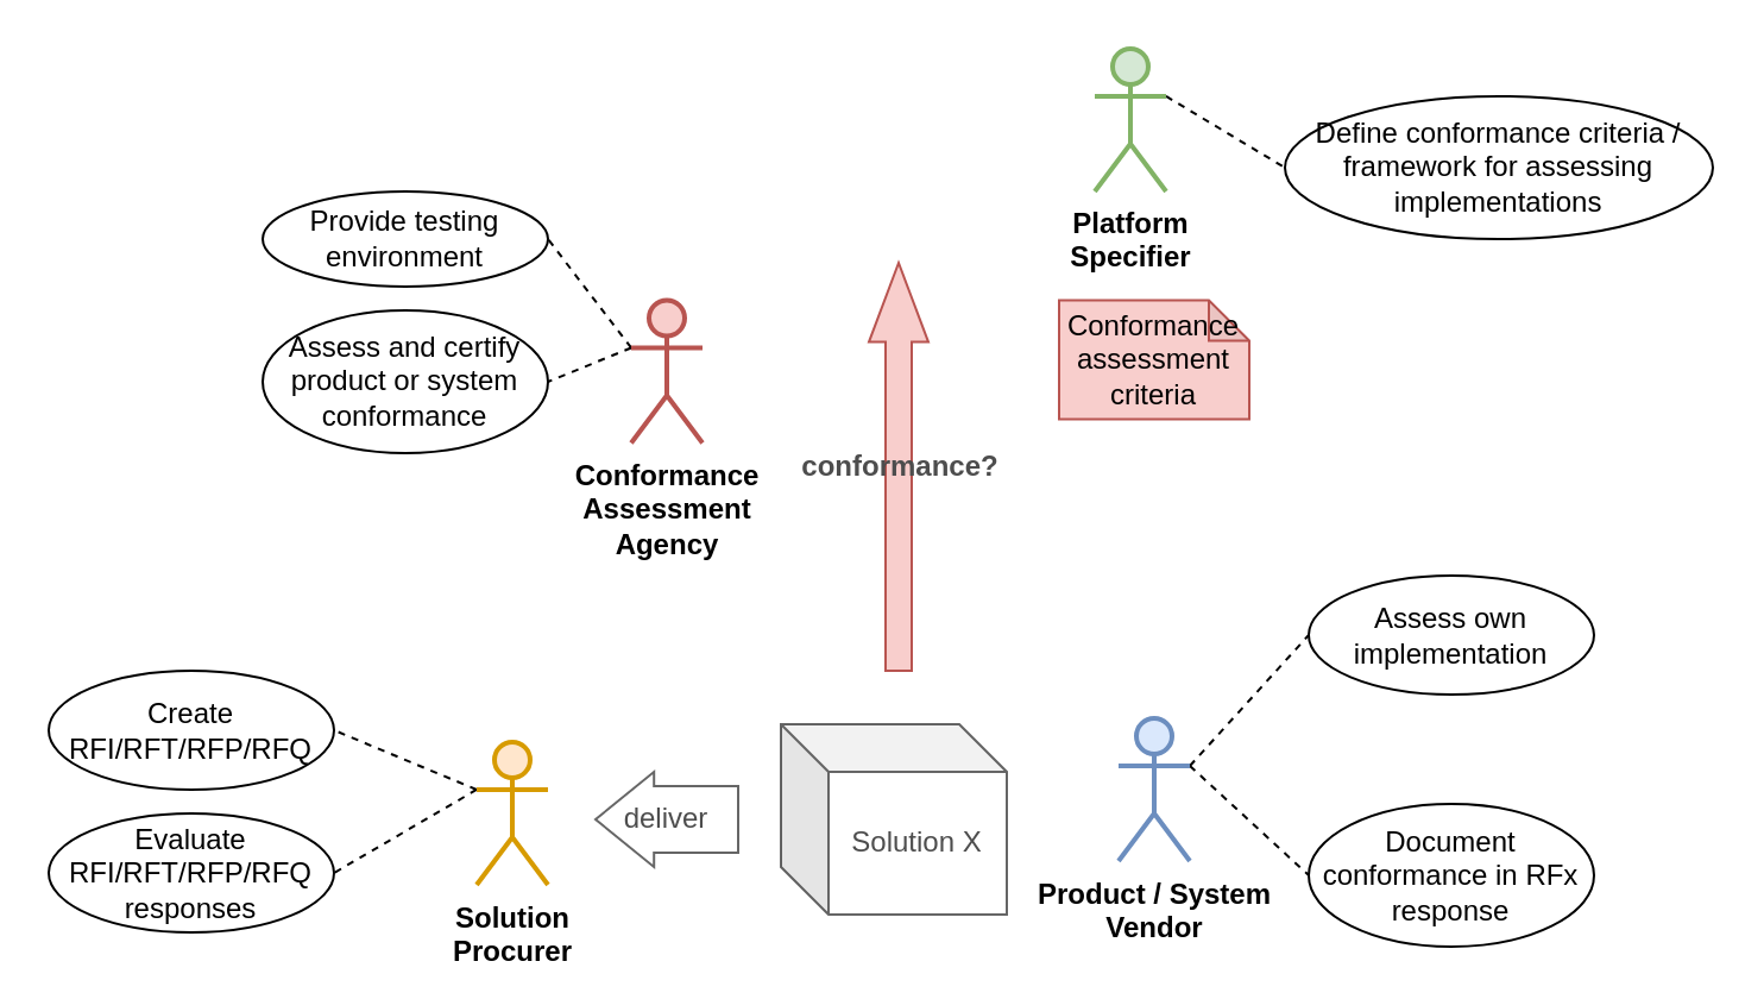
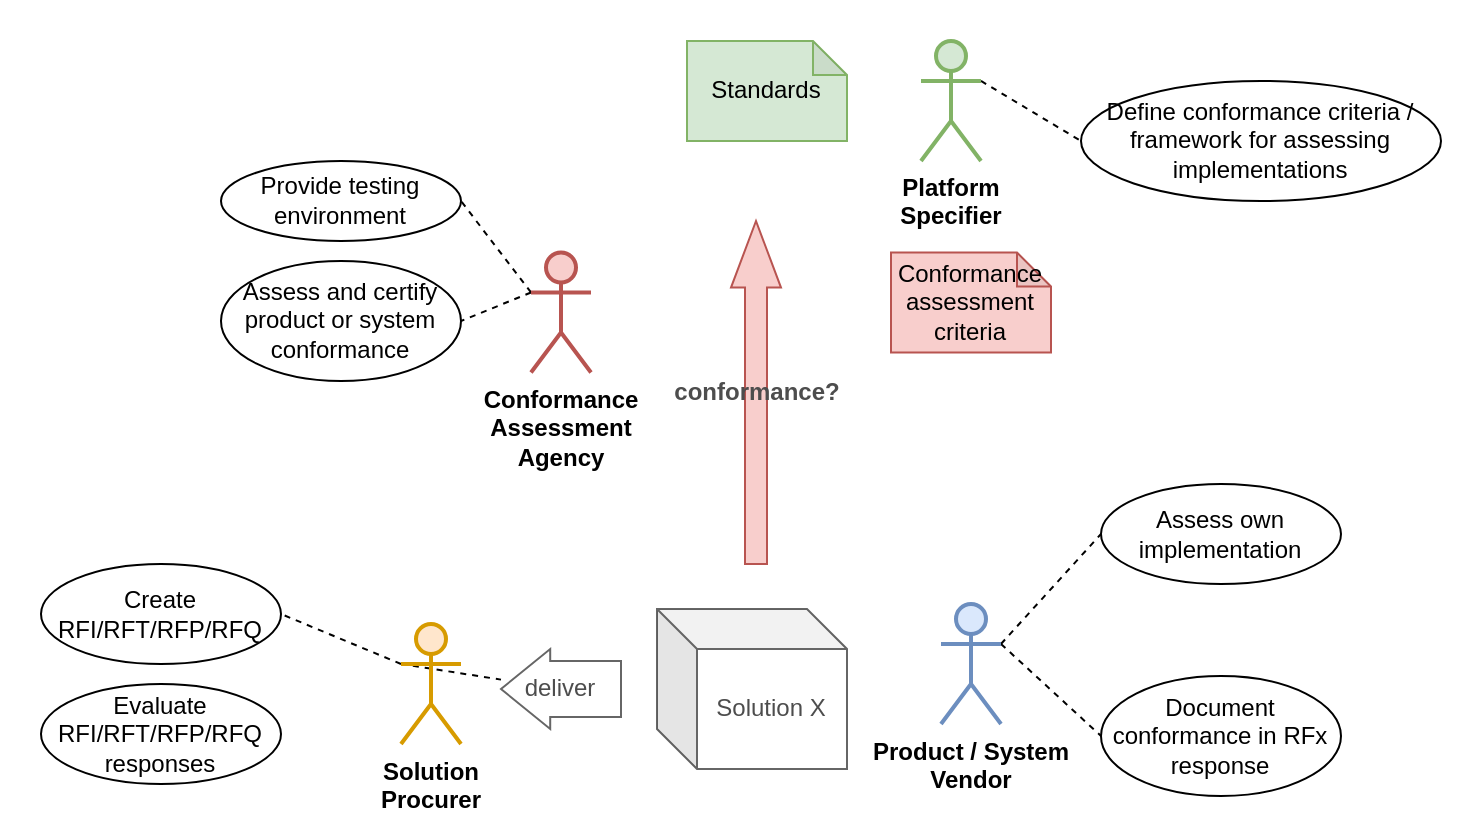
  <mxCell id="0" />
  <mxCell id="1" parent="0" />
  <mxCell id="2" style="rounded=1;orthogonalLoop=1;jettySize=auto;html=1;entryX=1;entryY=0.5;entryDx=0;entryDy=0;dashed=1;endArrow=none;endFill=0;exitX=0;exitY=0.333;exitDx=0;exitDy=0;exitPerimeter=0;" parent="1" source="4" target="5" edge="1"><mxGeometry relative="1" as="geometry"><mxPoint x="330" y="339" as="sourcePoint" /></mxGeometry></mxCell>
- <mxCell id="3" style="edgeStyle=none;rounded=1;orthogonalLoop=1;jettySize=auto;html=1;exitX=0;exitY=0.333;exitDx=0;exitDy=0;exitPerimeter=0;entryX=1;entryY=0.5;entryDx=0;entryDy=0;dashed=1;endArrow=none;endFill=0;" parent="1" source="4" target="12" edge="1"><mxGeometry relative="1" as="geometry" /></mxCell>
+ <mxCell id="3" style="edgeStyle=none;rounded=1;orthogonalLoop=1;jettySize=auto;html=1;exitX=0;exitY=0.333;exitDx=0;exitDy=0;exitPerimeter=0;dashed=1;endArrow=none;endFill=0;" parent="1" source="4" target="21" edge="1"><mxGeometry relative="1" as="geometry" /></mxCell>
  <mxCell id="4" value="Solution&lt;br&gt;Procurer" style="shape=umlActor;verticalLabelPosition=bottom;verticalAlign=top;html=1;outlineConnect=0;fillColor=#ffe6cc;strokeColor=#d79b00;fontStyle=1;strokeWidth=2;" parent="1" vertex="1"><mxGeometry x="200" y="311.5" width="30" height="60" as="geometry" /></mxCell>
  <mxCell id="5" value="Create RFI/RFT/RFP/RFQ" style="ellipse;whiteSpace=wrap;html=1;" parent="1" vertex="1"><mxGeometry x="20" y="281.5" width="120" height="50" as="geometry" /></mxCell>
  <mxCell id="6" style="edgeStyle=none;rounded=1;orthogonalLoop=1;jettySize=auto;html=1;exitX=1;exitY=0.333;exitDx=0;exitDy=0;exitPerimeter=0;entryX=0;entryY=0.5;entryDx=0;entryDy=0;dashed=1;endArrow=none;endFill=0;" parent="1" source="8" target="13" edge="1"><mxGeometry relative="1" as="geometry" /></mxCell>
  <mxCell id="7" style="rounded=0;orthogonalLoop=1;jettySize=auto;html=1;exitX=1;exitY=0.333;exitDx=0;exitDy=0;exitPerimeter=0;entryX=0;entryY=0.5;entryDx=0;entryDy=0;dashed=1;endArrow=none;endFill=0;" parent="1" source="8" target="16" edge="1"><mxGeometry relative="1" as="geometry" /></mxCell>
  <mxCell id="8" value="&lt;div&gt;Product / System&lt;/div&gt;&lt;div&gt;Vendor&lt;/div&gt;" style="shape=umlActor;verticalLabelPosition=bottom;verticalAlign=top;html=1;outlineConnect=0;fillColor=#dae8fc;strokeColor=#6c8ebf;fontStyle=1;strokeWidth=2;" parent="1" vertex="1"><mxGeometry x="470" y="301.5" width="30" height="60" as="geometry" /></mxCell>
  <mxCell id="9" style="edgeStyle=none;rounded=1;orthogonalLoop=1;jettySize=auto;html=1;exitX=0;exitY=0.333;exitDx=0;exitDy=0;exitPerimeter=0;entryX=1;entryY=0.5;entryDx=0;entryDy=0;dashed=1;endArrow=none;endFill=0;" parent="1" source="11" target="14" edge="1"><mxGeometry relative="1" as="geometry" /></mxCell>
  <mxCell id="10" style="edgeStyle=none;rounded=1;orthogonalLoop=1;jettySize=auto;html=1;exitX=0;exitY=0.333;exitDx=0;exitDy=0;exitPerimeter=0;entryX=1;entryY=0.5;entryDx=0;entryDy=0;dashed=1;endArrow=none;endFill=0;" parent="1" source="11" target="15" edge="1"><mxGeometry relative="1" as="geometry" /></mxCell>
  <mxCell id="11" value="Conformance&lt;br&gt;Assessment&lt;br&gt;Agency" style="shape=umlActor;verticalLabelPosition=bottom;verticalAlign=top;html=1;outlineConnect=0;fillColor=#f8cecc;strokeColor=#b85450;fontStyle=1;strokeWidth=2;" parent="1" vertex="1"><mxGeometry x="265" y="125.75" width="30" height="60" as="geometry" /></mxCell>
  <mxCell id="12" value="Evaluate RFI/RFT/RFP/RFQ&lt;br&gt;responses" style="ellipse;whiteSpace=wrap;html=1;" parent="1" vertex="1"><mxGeometry x="20" y="341.5" width="120" height="50" as="geometry" /></mxCell>
  <mxCell id="13" value="Document conformance in RFx response" style="ellipse;whiteSpace=wrap;html=1;" parent="1" vertex="1"><mxGeometry x="550" y="337.5" width="120" height="60" as="geometry" /></mxCell>
  <mxCell id="14" value="Assess and certify product or system conformance" style="ellipse;whiteSpace=wrap;html=1;" parent="1" vertex="1"><mxGeometry x="110" y="130" width="120" height="60" as="geometry" /></mxCell>
  <mxCell id="15" value="Provide testing environment" style="ellipse;whiteSpace=wrap;html=1;" parent="1" vertex="1"><mxGeometry x="110" y="80" width="120" height="40" as="geometry" /></mxCell>
  <mxCell id="16" value="Assess own implementation" style="ellipse;whiteSpace=wrap;html=1;" parent="1" vertex="1"><mxGeometry x="550" y="241.5" width="120" height="50" as="geometry" /></mxCell>
  <mxCell id="17" style="edgeStyle=none;rounded=1;orthogonalLoop=1;jettySize=auto;html=1;exitX=1;exitY=0.333;exitDx=0;exitDy=0;exitPerimeter=0;entryX=0;entryY=0.5;entryDx=0;entryDy=0;dashed=1;endArrow=none;endFill=0;" edge="1" parent="1" source="18" target="19"><mxGeometry relative="1" as="geometry" /></mxCell>
  <mxCell id="18" value="Platform&lt;br&gt;Specifier" style="shape=umlActor;verticalLabelPosition=bottom;verticalAlign=top;html=1;outlineConnect=0;fillColor=#d5e8d4;strokeColor=#82b366;fontStyle=1;strokeWidth=2;" vertex="1" parent="1"><mxGeometry x="460" y="20" width="30" height="60" as="geometry" /></mxCell>
  <mxCell id="19" value="Define conformance criteria / framework for assessing implementations" style="ellipse;whiteSpace=wrap;html=1;" vertex="1" parent="1"><mxGeometry x="540" y="40" width="180" height="60" as="geometry" /></mxCell>
  <mxCell id="20" value="Solution X" style="shape=cube;whiteSpace=wrap;html=1;boundedLbl=1;backgroundOutline=1;darkOpacity=0.05;darkOpacity2=0.1;fontColor=#4D4D4D;strokeColor=#666666;" vertex="1" parent="1"><mxGeometry x="328" y="304" width="95" height="80" as="geometry" /></mxCell>
  <mxCell id="21" value="deliver" style="shape=singleArrow;direction=west;whiteSpace=wrap;html=1;arrowWidth=0.7;arrowSize=0.41;fontColor=#4D4D4D;strokeColor=#666666;" vertex="1" parent="1"><mxGeometry x="250" y="324" width="60" height="40" as="geometry" /></mxCell>
+ <mxCell id="22" value="Standards" style="shape=note;whiteSpace=wrap;html=1;backgroundOutline=1;darkOpacity=0.05;size=17;strokeColor=#82b366;fillColor=#d5e8d4;" vertex="1" parent="1"><mxGeometry x="343" y="20" width="80" height="50" as="geometry" /></mxCell>
  <mxCell id="23" value="" style="shape=singleArrow;direction=north;whiteSpace=wrap;html=1;arrowWidth=0.44;arrowSize=0.194;strokeColor=#b85450;fillColor=#f8cecc;" vertex="1" parent="1"><mxGeometry x="365" y="110" width="25" height="171.5" as="geometry" /></mxCell>
  <mxCell id="24" value="conformance?" style="text;html=1;align=center;verticalAlign=middle;resizable=0;points=[];autosize=1;fontColor=#4D4D4D;strokeColor=none;fontStyle=1" vertex="1" parent="1"><mxGeometry x="327.5" y="185.75" width="100" height="20" as="geometry" /></mxCell>
  <mxCell id="25" value="Conformance assessment criteria" style="shape=note;whiteSpace=wrap;html=1;backgroundOutline=1;darkOpacity=0.05;size=17;strokeColor=#b85450;fillColor=#f8cecc;" vertex="1" parent="1"><mxGeometry x="445" y="125.75" width="80" height="50" as="geometry" /></mxCell>
